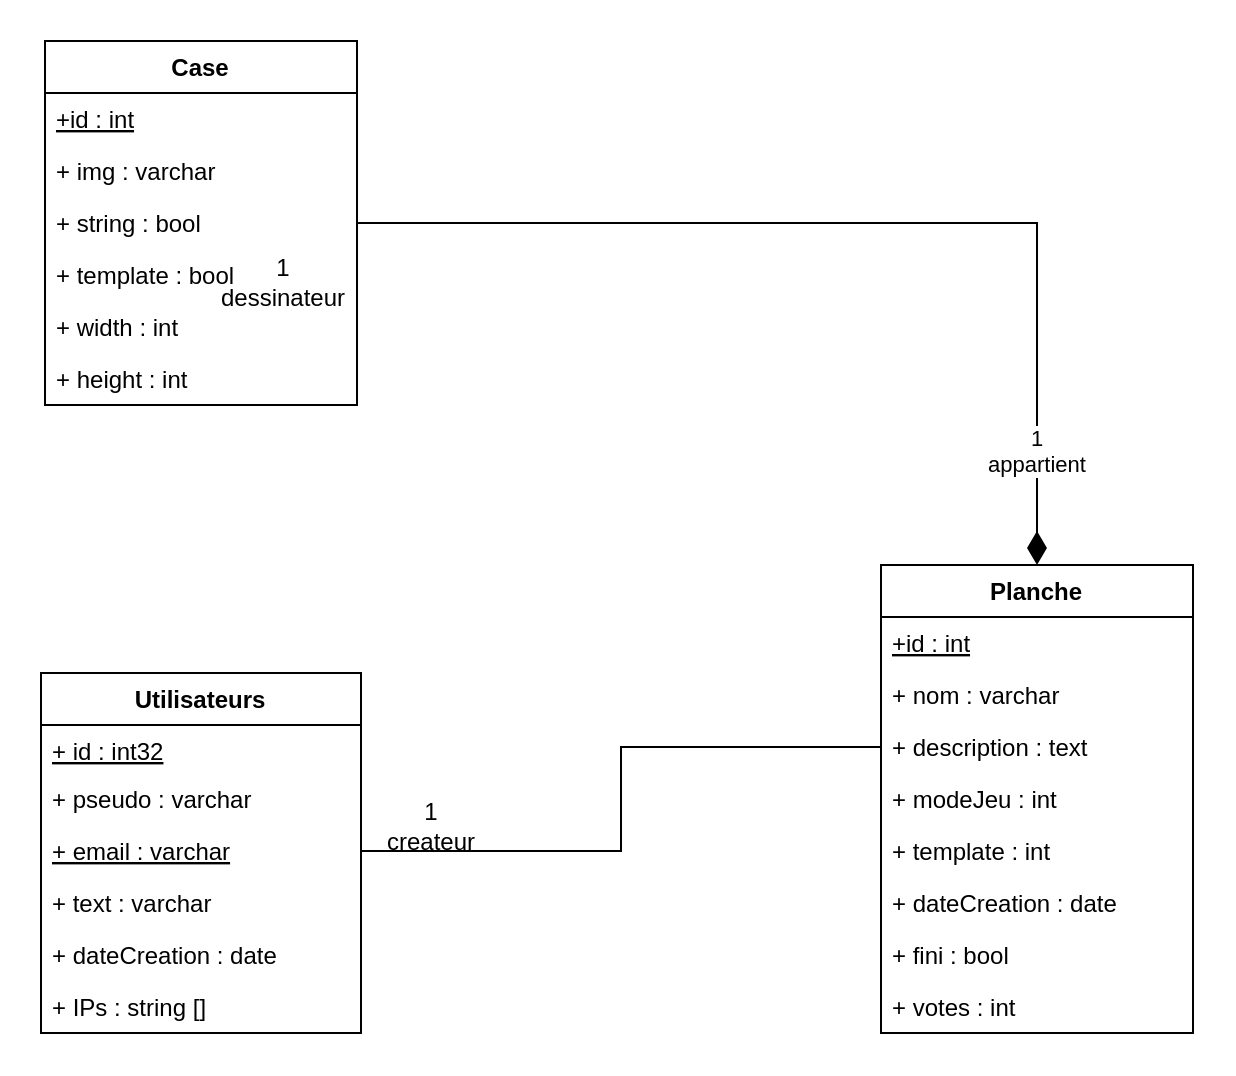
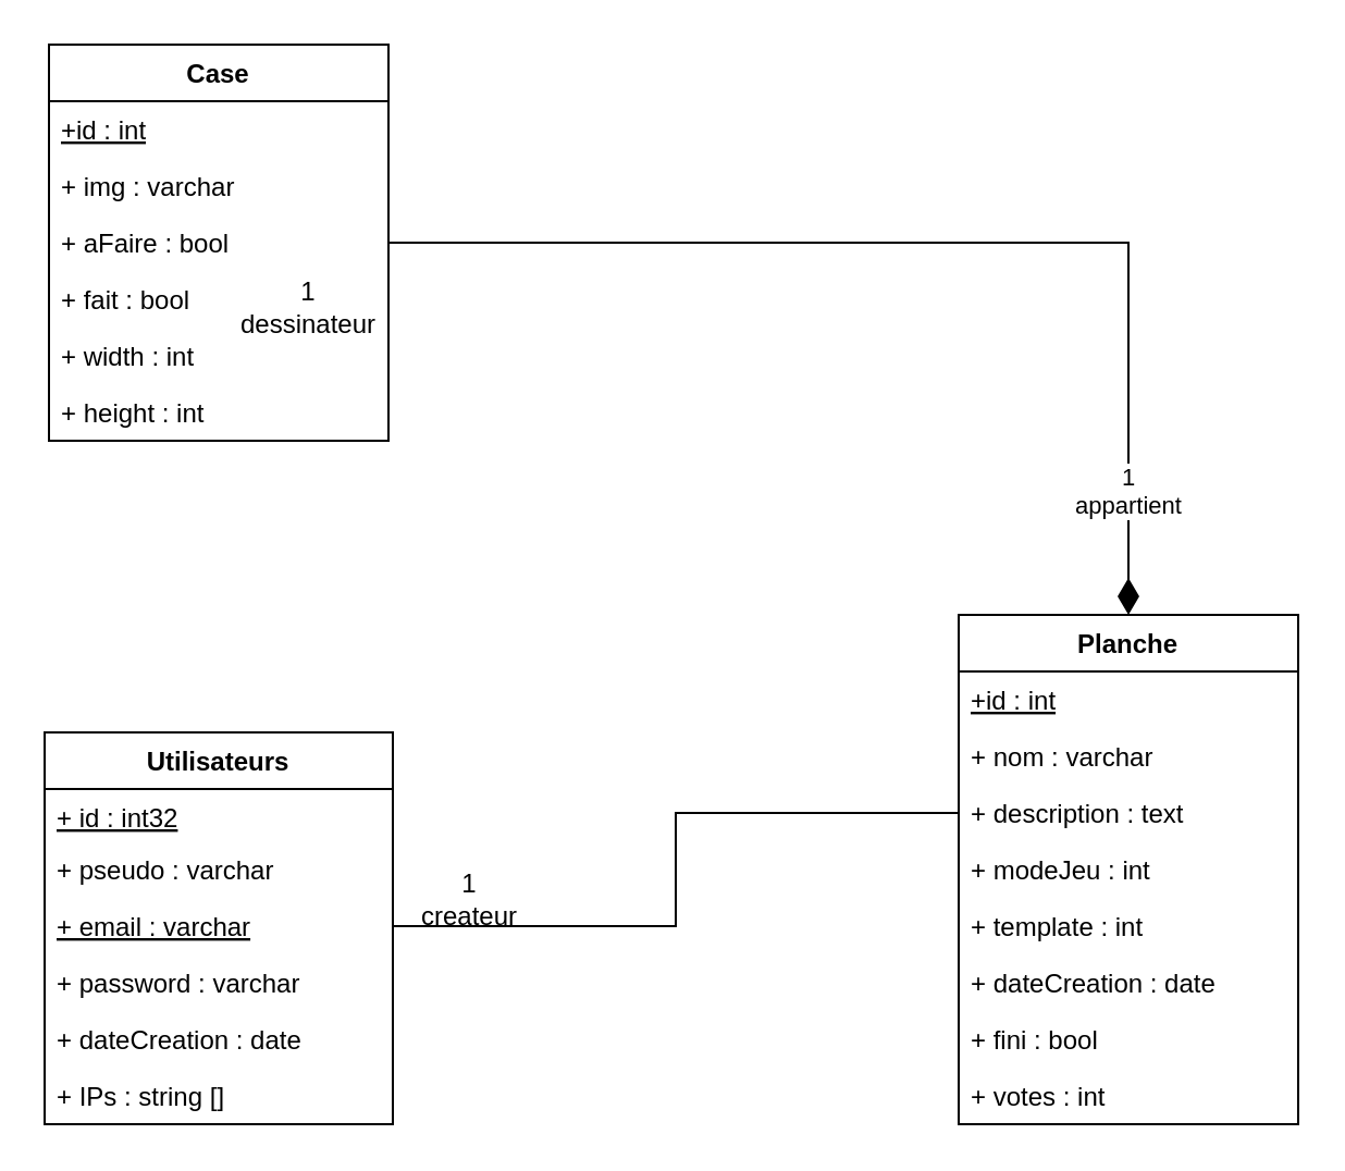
  <mxCell id="0" />
  <mxCell id="1" parent="0" />
  <mxCell id="2" value="Utilisateurs" style="swimlane;fontStyle=1;align=center;verticalAlign=top;childLayout=stackLayout;horizontal=1;startSize=26;horizontalStack=0;resizeParent=1;resizeParentMax=0;resizeLast=0;collapsible=1;marginBottom=0;" vertex="1" parent="1"><mxGeometry x="20" y="336" width="160" height="180" as="geometry" /></mxCell>
  <mxCell id="3" value="+ id : int32" style="text;strokeColor=none;fillColor=none;align=left;verticalAlign=top;spacingLeft=4;spacingRight=4;overflow=hidden;rotatable=0;points=[[0,0.5],[1,0.5]];portConstraint=eastwest;fontStyle=4" vertex="1" parent="2"><mxGeometry y="26" width="160" height="24" as="geometry" /></mxCell>
  <mxCell id="4" value="+ pseudo : varchar" style="text;strokeColor=none;fillColor=none;align=left;verticalAlign=top;spacingLeft=4;spacingRight=4;overflow=hidden;rotatable=0;points=[[0,0.5],[1,0.5]];portConstraint=eastwest;" vertex="1" parent="2"><mxGeometry y="50" width="160" height="26" as="geometry" /></mxCell>
  <mxCell id="5" value="+ email : varchar" style="text;strokeColor=none;fillColor=none;align=left;verticalAlign=top;spacingLeft=4;spacingRight=4;overflow=hidden;rotatable=0;points=[[0,0.5],[1,0.5]];portConstraint=eastwest;fontStyle=4" vertex="1" parent="2"><mxGeometry y="76" width="160" height="26" as="geometry" /></mxCell>
- <mxCell id="6" value="+ text : varchar" style="text;strokeColor=none;fillColor=none;align=left;verticalAlign=top;spacingLeft=4;spacingRight=4;overflow=hidden;rotatable=0;points=[[0,0.5],[1,0.5]];portConstraint=eastwest;" vertex="1" parent="2"><mxGeometry y="102" width="160" height="26" as="geometry" /></mxCell>
+ <mxCell id="6" value="+ password : varchar" style="text;strokeColor=none;fillColor=none;align=left;verticalAlign=top;spacingLeft=4;spacingRight=4;overflow=hidden;rotatable=0;points=[[0,0.5],[1,0.5]];portConstraint=eastwest;" vertex="1" parent="2"><mxGeometry y="102" width="160" height="26" as="geometry" /></mxCell>
  <mxCell id="7" value="+ dateCreation : date" style="text;strokeColor=none;fillColor=none;align=left;verticalAlign=top;spacingLeft=4;spacingRight=4;overflow=hidden;rotatable=0;points=[[0,0.5],[1,0.5]];portConstraint=eastwest;" vertex="1" parent="2"><mxGeometry y="128" width="160" height="26" as="geometry" /></mxCell>
  <mxCell id="8" value="+ IPs : string []" style="text;strokeColor=none;fillColor=none;align=left;verticalAlign=top;spacingLeft=4;spacingRight=4;overflow=hidden;rotatable=0;points=[[0,0.5],[1,0.5]];portConstraint=eastwest;" vertex="1" parent="2"><mxGeometry y="154" width="160" height="26" as="geometry" /></mxCell>
  <mxCell id="9" style="edgeStyle=orthogonalEdgeStyle;rounded=0;orthogonalLoop=1;jettySize=auto;html=1;endArrow=none;endFill=0;" edge="1" parent="1" source="5" target="23"><mxGeometry relative="1" as="geometry" /></mxCell>
  <mxCell id="10" value="&lt;div&gt;1&lt;/div&gt;&lt;div&gt;createur&lt;br&gt;&lt;/div&gt;" style="text;html=1;align=center;verticalAlign=middle;resizable=0;points=[];" vertex="1" connectable="0" parent="9"><mxGeometry x="-0.576" relative="1" as="geometry"><mxPoint x="-31.33" y="-13" as="offset" /></mxGeometry></mxCell>
  <mxCell id="11" value="&lt;div&gt;1&lt;/div&gt;&lt;div&gt;dessinateur&lt;br&gt;&lt;/div&gt;" style="text;html=1;align=center;verticalAlign=middle;resizable=0;points=[];" vertex="1" connectable="0" parent="1"><mxGeometry x="-0.576" relative="1" as="geometry"><mxPoint x="140" y="140" as="offset" /></mxGeometry></mxCell>
  <mxCell id="12" value="&lt;div align=&quot;center&quot;&gt;1&lt;/div&gt;&lt;div align=&quot;center&quot;&gt;appartient&lt;/div&gt;" style="endArrow=none;html=1;endSize=12;startArrow=diamondThin;startSize=14;startFill=1;edgeStyle=orthogonalEdgeStyle;align=center;verticalAlign=bottom;exitX=0.5;exitY=0;exitDx=0;exitDy=0;endFill=0;rounded=0;" edge="1" parent="1" source="20" target="16"><mxGeometry x="-0.838" relative="1" as="geometry"><mxPoint x="460" y="306" as="sourcePoint" /><mxPoint x="620" y="306" as="targetPoint" /><mxPoint as="offset" /></mxGeometry></mxCell>
  <mxCell id="13" value="Case" style="swimlane;fontStyle=1;childLayout=stackLayout;horizontal=1;startSize=26;fillColor=none;horizontalStack=0;resizeParent=1;resizeParentMax=0;resizeLast=0;collapsible=1;marginBottom=0;" vertex="1" parent="1"><mxGeometry x="22" y="20" width="156" height="182" as="geometry" /></mxCell>
  <mxCell id="14" value="+id : int" style="text;strokeColor=none;fillColor=none;align=left;verticalAlign=top;spacingLeft=4;spacingRight=4;overflow=hidden;rotatable=0;points=[[0,0.5],[1,0.5]];portConstraint=eastwest;fontStyle=4" vertex="1" parent="13"><mxGeometry y="26" width="156" height="26" as="geometry" /></mxCell>
  <mxCell id="15" value="+ img : varchar" style="text;strokeColor=none;fillColor=none;align=left;verticalAlign=top;spacingLeft=4;spacingRight=4;overflow=hidden;rotatable=0;points=[[0,0.5],[1,0.5]];portConstraint=eastwest;" vertex="1" parent="13"><mxGeometry y="52" width="156" height="26" as="geometry" /></mxCell>
- <mxCell id="16" value="+ string : bool" style="text;strokeColor=none;fillColor=none;align=left;verticalAlign=top;spacingLeft=4;spacingRight=4;overflow=hidden;rotatable=0;points=[[0,0.5],[1,0.5]];portConstraint=eastwest;" vertex="1" parent="13"><mxGeometry y="78" width="156" height="26" as="geometry" /></mxCell>
- <mxCell id="17" value="+ template : bool" style="text;strokeColor=none;fillColor=none;align=left;verticalAlign=top;spacingLeft=4;spacingRight=4;overflow=hidden;rotatable=0;points=[[0,0.5],[1,0.5]];portConstraint=eastwest;" vertex="1" parent="13"><mxGeometry y="104" width="156" height="26" as="geometry" /></mxCell>
+ <mxCell id="16" value="+ aFaire : bool" style="text;strokeColor=none;fillColor=none;align=left;verticalAlign=top;spacingLeft=4;spacingRight=4;overflow=hidden;rotatable=0;points=[[0,0.5],[1,0.5]];portConstraint=eastwest;" vertex="1" parent="13"><mxGeometry y="78" width="156" height="26" as="geometry" /></mxCell>
+ <mxCell id="17" value="+ fait : bool" style="text;strokeColor=none;fillColor=none;align=left;verticalAlign=top;spacingLeft=4;spacingRight=4;overflow=hidden;rotatable=0;points=[[0,0.5],[1,0.5]];portConstraint=eastwest;" vertex="1" parent="13"><mxGeometry y="104" width="156" height="26" as="geometry" /></mxCell>
  <mxCell id="18" value="+ width : int" style="text;strokeColor=none;fillColor=none;align=left;verticalAlign=top;spacingLeft=4;spacingRight=4;overflow=hidden;rotatable=0;points=[[0,0.5],[1,0.5]];portConstraint=eastwest;" vertex="1" parent="13"><mxGeometry y="130" width="156" height="26" as="geometry" /></mxCell>
  <mxCell id="19" value="+ height : int" style="text;strokeColor=none;fillColor=none;align=left;verticalAlign=top;spacingLeft=4;spacingRight=4;overflow=hidden;rotatable=0;points=[[0,0.5],[1,0.5]];portConstraint=eastwest;" vertex="1" parent="13"><mxGeometry y="156" width="156" height="26" as="geometry" /></mxCell>
  <mxCell id="20" value="Planche" style="swimlane;fontStyle=1;childLayout=stackLayout;horizontal=1;startSize=26;fillColor=none;horizontalStack=0;resizeParent=1;resizeParentMax=0;resizeLast=0;collapsible=1;marginBottom=0;" vertex="1" parent="1"><mxGeometry x="440" y="282" width="156" height="234" as="geometry" /></mxCell>
  <mxCell id="21" value="+id : int" style="text;strokeColor=none;fillColor=none;align=left;verticalAlign=top;spacingLeft=4;spacingRight=4;overflow=hidden;rotatable=0;points=[[0,0.5],[1,0.5]];portConstraint=eastwest;fontStyle=4" vertex="1" parent="20"><mxGeometry y="26" width="156" height="26" as="geometry" /></mxCell>
  <mxCell id="22" value="+ nom : varchar" style="text;strokeColor=none;fillColor=none;align=left;verticalAlign=top;spacingLeft=4;spacingRight=4;overflow=hidden;rotatable=0;points=[[0,0.5],[1,0.5]];portConstraint=eastwest;" vertex="1" parent="20"><mxGeometry y="52" width="156" height="26" as="geometry" /></mxCell>
  <mxCell id="23" value="+ description : text" style="text;strokeColor=none;fillColor=none;align=left;verticalAlign=top;spacingLeft=4;spacingRight=4;overflow=hidden;rotatable=0;points=[[0,0.5],[1,0.5]];portConstraint=eastwest;" vertex="1" parent="20"><mxGeometry y="78" width="156" height="26" as="geometry" /></mxCell>
  <mxCell id="24" value="+ modeJeu : int" style="text;strokeColor=none;fillColor=none;align=left;verticalAlign=top;spacingLeft=4;spacingRight=4;overflow=hidden;rotatable=0;points=[[0,0.5],[1,0.5]];portConstraint=eastwest;" vertex="1" parent="20"><mxGeometry y="104" width="156" height="26" as="geometry" /></mxCell>
  <mxCell id="25" value="+ template : int" style="text;strokeColor=none;fillColor=none;align=left;verticalAlign=top;spacingLeft=4;spacingRight=4;overflow=hidden;rotatable=0;points=[[0,0.5],[1,0.5]];portConstraint=eastwest;" vertex="1" parent="20"><mxGeometry y="130" width="156" height="26" as="geometry" /></mxCell>
  <mxCell id="26" value="+ dateCreation : date" style="text;strokeColor=none;fillColor=none;align=left;verticalAlign=top;spacingLeft=4;spacingRight=4;overflow=hidden;rotatable=0;points=[[0,0.5],[1,0.5]];portConstraint=eastwest;" vertex="1" parent="20"><mxGeometry y="156" width="156" height="26" as="geometry" /></mxCell>
  <mxCell id="27" value="+ fini : bool" style="text;strokeColor=none;fillColor=none;align=left;verticalAlign=top;spacingLeft=4;spacingRight=4;overflow=hidden;rotatable=0;points=[[0,0.5],[1,0.5]];portConstraint=eastwest;" vertex="1" parent="20"><mxGeometry y="182" width="156" height="26" as="geometry" /></mxCell>
  <mxCell id="28" value="+ votes : int" style="text;strokeColor=none;fillColor=none;align=left;verticalAlign=top;spacingLeft=4;spacingRight=4;overflow=hidden;rotatable=0;points=[[0,0.5],[1,0.5]];portConstraint=eastwest;" vertex="1" parent="20"><mxGeometry y="208" width="156" height="26" as="geometry" /></mxCell>
